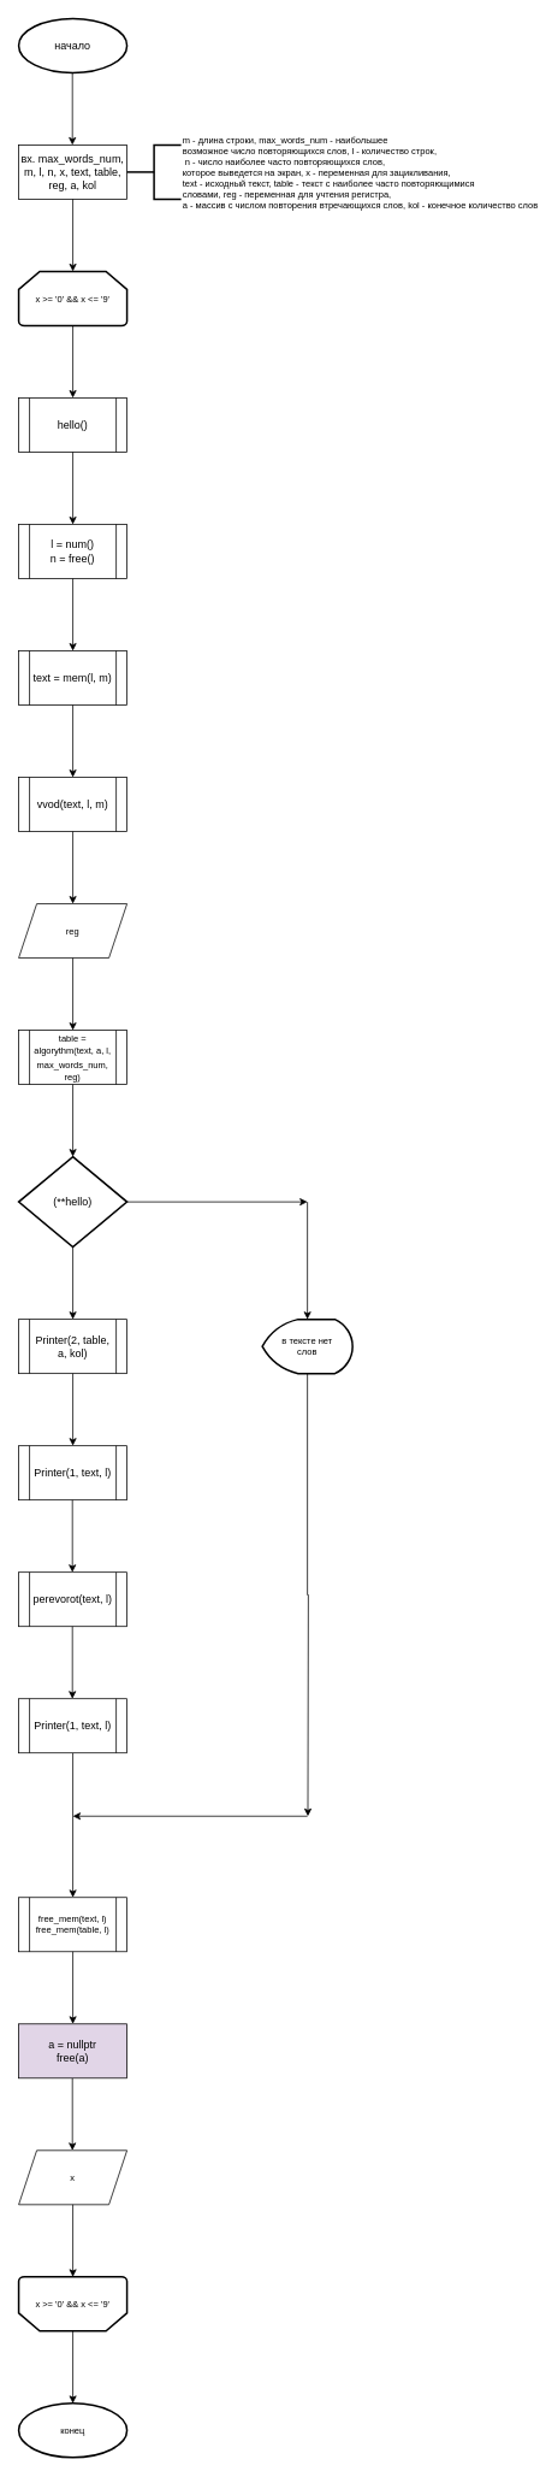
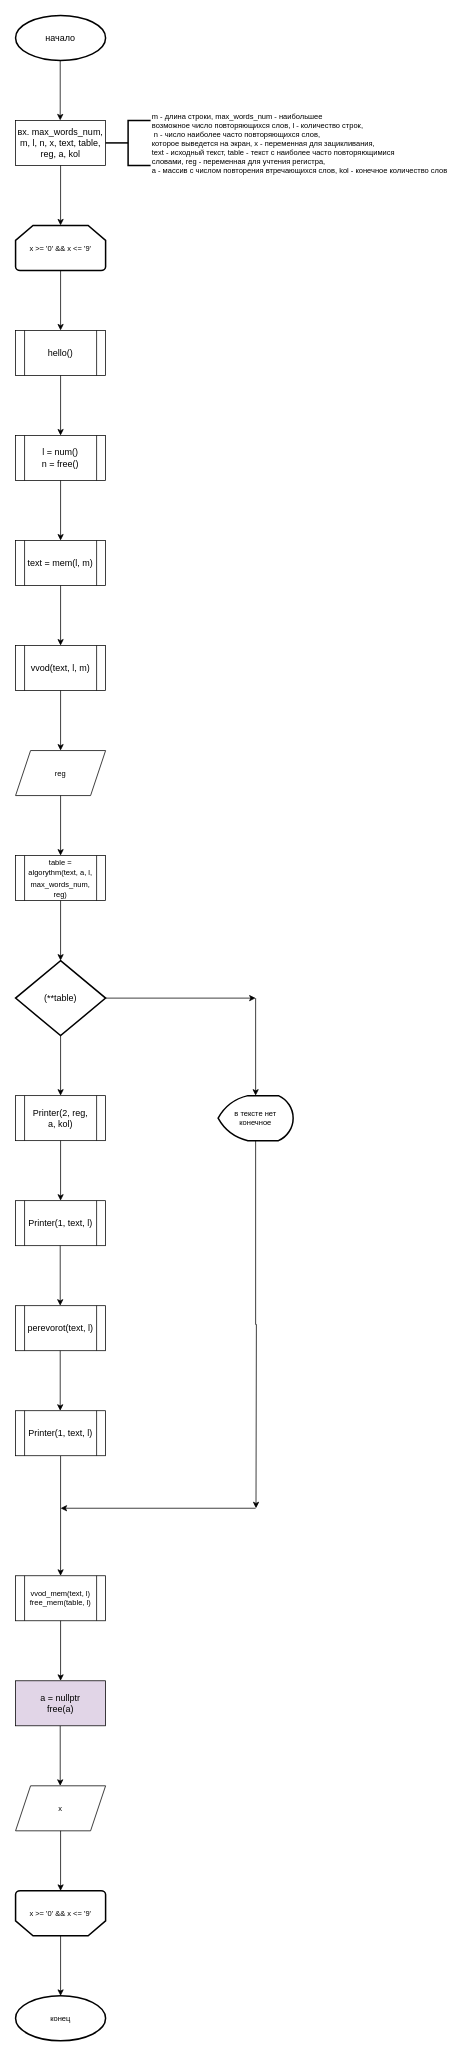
  <mxCell id="0" />
  <mxCell id="1" parent="0" />
  <mxCell id="2" value="начало" style="strokeWidth=2;html=1;shape=mxgraph.flowchart.start_1;whiteSpace=wrap;" parent="1" vertex="1"><mxGeometry x="20" y="20" width="120" height="60" as="geometry" /></mxCell>
  <mxCell id="3" value="" style="edgeStyle=orthogonalEdgeStyle;rounded=0;orthogonalLoop=1;jettySize=auto;html=1;fontSize=12;" parent="1" edge="1"><mxGeometry relative="1" as="geometry"><mxPoint x="79.5" y="80" as="sourcePoint" /><mxPoint x="79.5" y="160" as="targetPoint" /></mxGeometry></mxCell>
  <mxCell id="4" value="вх. max_words_num,&lt;br&gt;m, l, n, x, text, table, reg, a, kol" style="rounded=0;whiteSpace=wrap;html=1;" parent="1" vertex="1"><mxGeometry x="20" y="160" width="120" height="60" as="geometry" /></mxCell>
  <mxCell id="5" value="m - длина строки, max_words_num - наибольшее&lt;br&gt;возможное число повторяющихся слов,&amp;nbsp;l - количество строк,&lt;br&gt;&amp;nbsp;n - число наиболее часто повторяющихся слов,&amp;nbsp;&lt;br&gt;которое выведется на экран, x - переменная для зацикливания,&lt;br&gt;text - исходный текст, table - текст с наиболее часто повторяющимися&lt;br&gt;словами, reg - переменная для учтения регистра,&lt;br&gt;a - массив с числом повторения втречающихся слов, kol - конечное количество слов" style="strokeWidth=2;html=1;shape=mxgraph.flowchart.annotation_2;align=left;labelPosition=right;pointerEvents=1;fontSize=10;" parent="1" vertex="1"><mxGeometry x="140" y="160" width="60" height="60" as="geometry" /></mxCell>
  <mxCell id="6" value="" style="edgeStyle=orthogonalEdgeStyle;rounded=0;orthogonalLoop=1;jettySize=auto;html=1;fontSize=12;" parent="1" edge="1"><mxGeometry relative="1" as="geometry"><mxPoint x="80" y="220" as="sourcePoint" /><mxPoint x="80" y="300" as="targetPoint" /></mxGeometry></mxCell>
  <mxCell id="7" value="hello()" style="shape=process;whiteSpace=wrap;html=1;backgroundOutline=1;" parent="1" vertex="1"><mxGeometry x="20" y="440" width="120" height="60" as="geometry" /></mxCell>
  <mxCell id="8" value="" style="edgeStyle=orthogonalEdgeStyle;rounded=0;orthogonalLoop=1;jettySize=auto;html=1;fontSize=12;" parent="1" edge="1"><mxGeometry relative="1" as="geometry"><mxPoint x="80" y="500" as="sourcePoint" /><mxPoint x="80" y="580" as="targetPoint" /></mxGeometry></mxCell>
  <mxCell id="9" value="l = num()&lt;br&gt;n = free()" style="shape=process;whiteSpace=wrap;html=1;backgroundOutline=1;" parent="1" vertex="1"><mxGeometry x="20" y="580" width="120" height="60" as="geometry" /></mxCell>
  <mxCell id="10" value="" style="edgeStyle=orthogonalEdgeStyle;rounded=0;orthogonalLoop=1;jettySize=auto;html=1;fontSize=12;" parent="1" edge="1"><mxGeometry relative="1" as="geometry"><mxPoint x="80" y="640" as="sourcePoint" /><mxPoint x="80" y="720" as="targetPoint" /></mxGeometry></mxCell>
  <mxCell id="11" value="text = mem(l, m)" style="shape=process;whiteSpace=wrap;html=1;backgroundOutline=1;" parent="1" vertex="1"><mxGeometry x="20" y="720" width="120" height="60" as="geometry" /></mxCell>
  <mxCell id="12" value="" style="edgeStyle=orthogonalEdgeStyle;rounded=0;orthogonalLoop=1;jettySize=auto;html=1;fontSize=12;" parent="1" edge="1"><mxGeometry relative="1" as="geometry"><mxPoint x="80" y="780" as="sourcePoint" /><mxPoint x="80" y="860" as="targetPoint" /></mxGeometry></mxCell>
  <mxCell id="13" value="vvod(text, l, m)" style="shape=process;whiteSpace=wrap;html=1;backgroundOutline=1;" parent="1" vertex="1"><mxGeometry x="20" y="860" width="120" height="60" as="geometry" /></mxCell>
  <mxCell id="14" value="" style="edgeStyle=orthogonalEdgeStyle;rounded=0;orthogonalLoop=1;jettySize=auto;html=1;fontSize=12;" parent="1" edge="1"><mxGeometry relative="1" as="geometry"><mxPoint x="80" y="920" as="sourcePoint" /><mxPoint x="80" y="1000" as="targetPoint" /></mxGeometry></mxCell>
  <mxCell id="15" value="reg" style="shape=parallelogram;perimeter=parallelogramPerimeter;whiteSpace=wrap;html=1;fixedSize=1;fontSize=10;" parent="1" vertex="1"><mxGeometry x="20" y="1000" width="120" height="60" as="geometry" /></mxCell>
  <mxCell id="16" value="" style="edgeStyle=orthogonalEdgeStyle;rounded=0;orthogonalLoop=1;jettySize=auto;html=1;fontSize=12;" parent="1" edge="1"><mxGeometry relative="1" as="geometry"><mxPoint x="80" y="1060" as="sourcePoint" /><mxPoint x="80" y="1140" as="targetPoint" /></mxGeometry></mxCell>
  <mxCell id="17" value="&lt;font style=&quot;font-size: 10px&quot;&gt;table = algorythm(text, a, l, max_words_num, reg)&lt;/font&gt;" style="shape=process;whiteSpace=wrap;html=1;backgroundOutline=1;" parent="1" vertex="1"><mxGeometry x="20" y="1140" width="120" height="60" as="geometry" /></mxCell>
  <mxCell id="18" value="" style="edgeStyle=orthogonalEdgeStyle;rounded=0;orthogonalLoop=1;jettySize=auto;html=1;fontSize=12;" parent="1" edge="1"><mxGeometry relative="1" as="geometry"><mxPoint x="80" y="1200" as="sourcePoint" /><mxPoint x="80" y="1280" as="targetPoint" /></mxGeometry></mxCell>
- <mxCell id="19" value="(**hello)" style="strokeWidth=2;html=1;shape=mxgraph.flowchart.decision;whiteSpace=wrap;fontSize=12;" parent="1" vertex="1"><mxGeometry x="20" y="1280" width="120" height="100" as="geometry" /></mxCell>
+ <mxCell id="19" value="(**table)" style="strokeWidth=2;html=1;shape=mxgraph.flowchart.decision;whiteSpace=wrap;fontSize=12;" parent="1" vertex="1"><mxGeometry x="20" y="1280" width="120" height="100" as="geometry" /></mxCell>
  <mxCell id="20" value="" style="edgeStyle=orthogonalEdgeStyle;rounded=0;orthogonalLoop=1;jettySize=auto;html=1;fontSize=12;" parent="1" edge="1"><mxGeometry relative="1" as="geometry"><mxPoint x="80" y="1380" as="sourcePoint" /><mxPoint x="80" y="1460" as="targetPoint" /></mxGeometry></mxCell>
  <mxCell id="21" value="" style="edgeStyle=orthogonalEdgeStyle;rounded=0;orthogonalLoop=1;jettySize=auto;html=1;fontSize=12;" parent="1" edge="1"><mxGeometry relative="1" as="geometry"><mxPoint x="140" y="1330" as="sourcePoint" /><mxPoint x="340" y="1330" as="targetPoint" /></mxGeometry></mxCell>
  <mxCell id="22" value="" style="edgeStyle=orthogonalEdgeStyle;rounded=0;orthogonalLoop=1;jettySize=auto;html=1;fontSize=12;" parent="1" edge="1"><mxGeometry relative="1" as="geometry"><mxPoint x="340" y="1330" as="sourcePoint" /><mxPoint x="340" y="1460" as="targetPoint" /></mxGeometry></mxCell>
  <mxCell id="23" value="" style="edgeStyle=orthogonalEdgeStyle;rounded=0;orthogonalLoop=1;jettySize=auto;html=1;fontSize=12;" parent="1" edge="1"><mxGeometry relative="1" as="geometry"><mxPoint x="80" y="1940" as="sourcePoint" /><mxPoint x="80" y="2100" as="targetPoint" /></mxGeometry></mxCell>
- <mxCell id="24" value="в тексте нет&lt;br&gt;слов" style="strokeWidth=2;html=1;shape=mxgraph.flowchart.display;whiteSpace=wrap;fontSize=10;" parent="1" vertex="1"><mxGeometry x="290" y="1460" width="100" height="60" as="geometry" /></mxCell>
+ <mxCell id="24" value="в тексте нет&lt;br&gt;конечное" style="strokeWidth=2;html=1;shape=mxgraph.flowchart.display;whiteSpace=wrap;fontSize=10;" parent="1" vertex="1"><mxGeometry x="290" y="1460" width="100" height="60" as="geometry" /></mxCell>
  <mxCell id="25" value="" style="edgeStyle=orthogonalEdgeStyle;rounded=0;orthogonalLoop=1;jettySize=auto;html=1;fontSize=12;" parent="1" source="24" edge="1"><mxGeometry relative="1" as="geometry"><mxPoint x="320" y="1520" as="sourcePoint" /><mxPoint x="340.5" y="2010" as="targetPoint" /><Array as="points" /></mxGeometry></mxCell>
  <mxCell id="26" value="" style="edgeStyle=orthogonalEdgeStyle;rounded=0;orthogonalLoop=1;jettySize=auto;html=1;fontSize=12;" parent="1" edge="1"><mxGeometry relative="1" as="geometry"><mxPoint x="340" y="2010" as="sourcePoint" /><mxPoint x="80" y="2010" as="targetPoint" /></mxGeometry></mxCell>
- <mxCell id="27" value="free_mem(text, l)&lt;br&gt;free_mem(table, l)" style="shape=process;whiteSpace=wrap;html=1;backgroundOutline=1;fontSize=10;" parent="1" vertex="1"><mxGeometry x="20" y="2100" width="120" height="60" as="geometry" /></mxCell>
+ <mxCell id="27" value="vvod_mem(text, l)&lt;br&gt;free_mem(table, l)" style="shape=process;whiteSpace=wrap;html=1;backgroundOutline=1;fontSize=10;" parent="1" vertex="1"><mxGeometry x="20" y="2100" width="120" height="60" as="geometry" /></mxCell>
  <mxCell id="28" value="" style="edgeStyle=orthogonalEdgeStyle;rounded=0;orthogonalLoop=1;jettySize=auto;html=1;fontSize=12;" parent="1" edge="1"><mxGeometry relative="1" as="geometry"><mxPoint x="79.5" y="2300" as="sourcePoint" /><mxPoint x="79.5" y="2380" as="targetPoint" /></mxGeometry></mxCell>
  <mxCell id="29" value="x" style="shape=parallelogram;perimeter=parallelogramPerimeter;whiteSpace=wrap;html=1;fixedSize=1;fontSize=10;" parent="1" vertex="1"><mxGeometry x="20" y="2380" width="120" height="60" as="geometry" /></mxCell>
  <mxCell id="30" value="x &amp;gt;= '0' &amp;amp;&amp;amp; x &amp;lt;= '9'" style="strokeWidth=2;html=1;shape=mxgraph.flowchart.loop_limit;whiteSpace=wrap;fontSize=10;" parent="1" vertex="1"><mxGeometry x="20" y="300" width="120" height="60" as="geometry" /></mxCell>
  <mxCell id="31" value="" style="edgeStyle=orthogonalEdgeStyle;rounded=0;orthogonalLoop=1;jettySize=auto;html=1;fontSize=12;" parent="1" edge="1"><mxGeometry relative="1" as="geometry"><mxPoint x="80" y="360" as="sourcePoint" /><mxPoint x="80" y="440" as="targetPoint" /></mxGeometry></mxCell>
  <mxCell id="32" value="" style="edgeStyle=orthogonalEdgeStyle;rounded=0;orthogonalLoop=1;jettySize=auto;html=1;fontSize=12;" parent="1" edge="1"><mxGeometry relative="1" as="geometry"><mxPoint x="80" y="2440" as="sourcePoint" /><mxPoint x="80" y="2520" as="targetPoint" /></mxGeometry></mxCell>
  <mxCell id="33" value="x &amp;gt;= '0' &amp;amp;&amp;amp; x &amp;lt;= '9'" style="strokeWidth=2;html=1;shape=mxgraph.flowchart.loop_limit;whiteSpace=wrap;fontSize=10;flipV=1;" parent="1" vertex="1"><mxGeometry x="20" y="2520" width="120" height="60" as="geometry" /></mxCell>
  <mxCell id="34" value="" style="edgeStyle=orthogonalEdgeStyle;rounded=0;orthogonalLoop=1;jettySize=auto;html=1;fontSize=12;" parent="1" edge="1"><mxGeometry relative="1" as="geometry"><mxPoint x="80" y="2580" as="sourcePoint" /><mxPoint x="80" y="2660" as="targetPoint" /></mxGeometry></mxCell>
  <mxCell id="35" value="конец" style="strokeWidth=2;html=1;shape=mxgraph.flowchart.start_1;whiteSpace=wrap;fontSize=10;" parent="1" vertex="1"><mxGeometry x="20" y="2660" width="120" height="60" as="geometry" /></mxCell>
- <mxCell id="36" value="Printer(2, table,&lt;br&gt;a, kol)" style="shape=process;whiteSpace=wrap;html=1;backgroundOutline=1;" parent="1" vertex="1"><mxGeometry x="20" y="1460" width="120" height="60" as="geometry" /></mxCell>
+ <mxCell id="36" value="Printer(2, reg,&lt;br&gt;a, kol)" style="shape=process;whiteSpace=wrap;html=1;backgroundOutline=1;" parent="1" vertex="1"><mxGeometry x="20" y="1460" width="120" height="60" as="geometry" /></mxCell>
  <mxCell id="37" value="" style="edgeStyle=orthogonalEdgeStyle;rounded=0;orthogonalLoop=1;jettySize=auto;html=1;fontSize=12;" parent="1" edge="1"><mxGeometry relative="1" as="geometry"><mxPoint x="80" y="1520" as="sourcePoint" /><mxPoint x="80" y="1600" as="targetPoint" /></mxGeometry></mxCell>
  <mxCell id="38" value="Printer(1, text, l)" style="shape=process;whiteSpace=wrap;html=1;backgroundOutline=1;" parent="1" vertex="1"><mxGeometry x="20" y="1600" width="120" height="60" as="geometry" /></mxCell>
  <mxCell id="39" value="perevorot(text, l)" style="shape=process;whiteSpace=wrap;html=1;backgroundOutline=1;" parent="1" vertex="1"><mxGeometry x="20" y="1740" width="120" height="60" as="geometry" /></mxCell>
  <mxCell id="40" value="" style="edgeStyle=orthogonalEdgeStyle;rounded=0;orthogonalLoop=1;jettySize=auto;html=1;fontSize=12;" parent="1" edge="1"><mxGeometry relative="1" as="geometry"><mxPoint x="79.5" y="1660" as="sourcePoint" /><mxPoint x="79.5" y="1740" as="targetPoint" /></mxGeometry></mxCell>
  <mxCell id="41" value="Printer(1, text, l)" style="shape=process;whiteSpace=wrap;html=1;backgroundOutline=1;" parent="1" vertex="1"><mxGeometry x="20" y="1880" width="120" height="60" as="geometry" /></mxCell>
  <mxCell id="42" value="" style="edgeStyle=orthogonalEdgeStyle;rounded=0;orthogonalLoop=1;jettySize=auto;html=1;fontSize=12;" parent="1" edge="1"><mxGeometry relative="1" as="geometry"><mxPoint x="79.5" y="1800" as="sourcePoint" /><mxPoint x="79.5" y="1880" as="targetPoint" /></mxGeometry></mxCell>
  <mxCell id="43" value="a = nullptr&lt;br&gt;free(a)" style="rounded=0;whiteSpace=wrap;html=1;fillColor=#e1d5e7;" parent="1" vertex="1"><mxGeometry x="20" y="2240" width="120" height="60" as="geometry" /></mxCell>
  <mxCell id="44" value="" style="edgeStyle=orthogonalEdgeStyle;rounded=0;orthogonalLoop=1;jettySize=auto;html=1;fontSize=12;" parent="1" edge="1"><mxGeometry relative="1" as="geometry"><mxPoint x="80" y="2160" as="sourcePoint" /><mxPoint x="80" y="2240" as="targetPoint" /></mxGeometry></mxCell>
